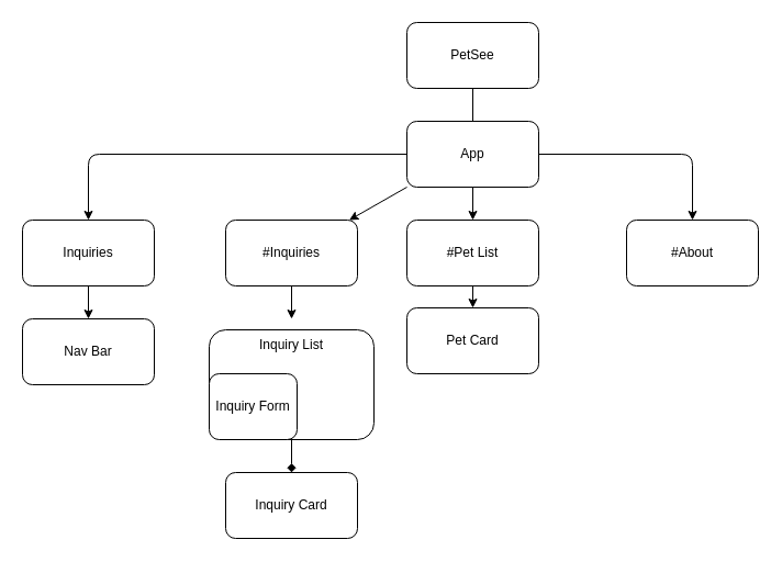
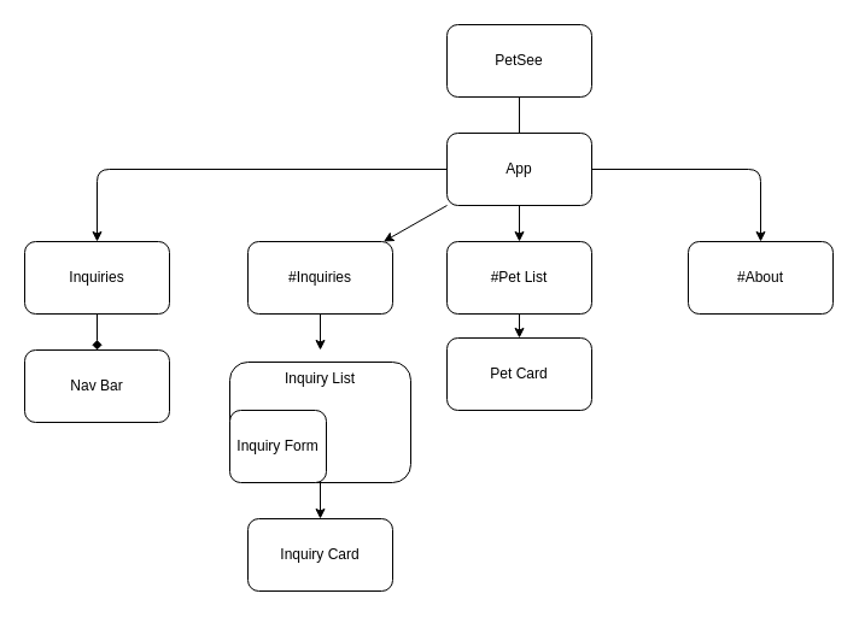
  <mxCell id="0" />
  <mxCell id="1" parent="0" />
  <mxCell id="2" style="edgeStyle=none;html=1;exitX=0.5;exitY=1;exitDx=0;exitDy=0;entryX=0.5;entryY=0;entryDx=0;entryDy=0;endArrow=none;" parent="1" source="3" target="7" edge="1"><mxGeometry relative="1" as="geometry" /></mxCell>
  <mxCell id="3" value="PetSee" style="rounded=1;whiteSpace=wrap;html=1;" parent="1" vertex="1"><mxGeometry x="370" y="20" width="120" height="60" as="geometry" /></mxCell>
  <mxCell id="4" style="edgeStyle=none;html=1;exitX=0;exitY=0.5;exitDx=0;exitDy=0;entryX=0.5;entryY=0;entryDx=0;entryDy=0;" parent="1" source="7" target="13" edge="1"><mxGeometry relative="1" as="geometry"><Array as="points"><mxPoint x="80" y="140" /></Array></mxGeometry></mxCell>
  <mxCell id="5" style="edgeStyle=none;html=1;exitX=0.5;exitY=1;exitDx=0;exitDy=0;entryX=0.5;entryY=0;entryDx=0;entryDy=0;" parent="1" source="7" target="8" edge="1"><mxGeometry relative="1" as="geometry" /></mxCell>
  <mxCell id="6" style="edgeStyle=none;html=1;exitX=1;exitY=0.5;exitDx=0;exitDy=0;entryX=0.5;entryY=0;entryDx=0;entryDy=0;" parent="1" source="7" target="9" edge="1"><mxGeometry relative="1" as="geometry"><Array as="points"><mxPoint x="630" y="140" /></Array></mxGeometry></mxCell>
  <mxCell id="7" value="App&lt;br&gt;" style="rounded=1;whiteSpace=wrap;html=1;" parent="1" vertex="1"><mxGeometry x="370" y="110" width="120" height="60" as="geometry" /></mxCell>
  <mxCell id="8" value="#Pet List" style="rounded=1;whiteSpace=wrap;html=1;" parent="1" vertex="1"><mxGeometry x="370" y="200" width="120" height="60" as="geometry" /></mxCell>
  <mxCell id="9" value="#About" style="rounded=1;whiteSpace=wrap;html=1;" parent="1" vertex="1"><mxGeometry x="570" y="200" width="120" height="60" as="geometry" /></mxCell>
- <mxCell id="10" value="" style="edgeStyle=none;html=1;exitX=0.5;exitY=1;exitDx=0;exitDy=0;" parent="1" source="13" target="14" edge="1"><mxGeometry relative="1" as="geometry" /></mxCell>
+ <mxCell id="10" value="" style="edgeStyle=none;html=1;exitX=0.5;exitY=1;exitDx=0;exitDy=0;endArrow=diamond;" parent="1" source="13" target="14" edge="1"><mxGeometry relative="1" as="geometry" /></mxCell>
  <mxCell id="11" value="#Inquiries" style="rounded=1;whiteSpace=wrap;html=1;" parent="1" vertex="1"><mxGeometry x="205" y="200" width="120" height="60" as="geometry" /></mxCell>
  <mxCell id="12" value="Pet Card" style="rounded=1;whiteSpace=wrap;html=1;" parent="1" vertex="1"><mxGeometry x="370" y="280" width="120" height="60" as="geometry" /></mxCell>
  <mxCell id="13" value="Inquiries" style="rounded=1;whiteSpace=wrap;html=1;" parent="1" vertex="1"><mxGeometry x="20" y="200" width="120" height="60" as="geometry" /></mxCell>
  <mxCell id="14" value="Nav Bar" style="rounded=1;whiteSpace=wrap;html=1;" parent="1" vertex="1"><mxGeometry x="20" y="290" width="120" height="60" as="geometry" /></mxCell>
  <mxCell id="15" value="" style="endArrow=classic;html=1;exitX=0.5;exitY=1;exitDx=0;exitDy=0;entryX=0.5;entryY=0;entryDx=0;entryDy=0;" parent="1" source="8" target="12" edge="1"><mxGeometry width="50" height="50" relative="1" as="geometry"><mxPoint x="420" y="330" as="sourcePoint" /><mxPoint x="470" y="280" as="targetPoint" /></mxGeometry></mxCell>
  <mxCell id="16" value="" style="endArrow=classic;html=1;exitX=0;exitY=1;exitDx=0;exitDy=0;" parent="1" source="7" target="11" edge="1"><mxGeometry width="50" height="50" relative="1" as="geometry"><mxPoint x="360" y="230" as="sourcePoint" /><mxPoint x="470" y="280" as="targetPoint" /></mxGeometry></mxCell>
  <mxCell id="17" value="Inquiry List" style="rounded=1;whiteSpace=wrap;html=1;verticalAlign=top;" vertex="1" parent="1"><mxGeometry x="190" y="300" width="150" height="100" as="geometry" /></mxCell>
  <mxCell id="18" value="Inquiry Form" style="rounded=1;whiteSpace=wrap;html=1;" vertex="1" parent="1"><mxGeometry x="190" y="340" width="80" height="60" as="geometry" /></mxCell>
  <mxCell id="19" value="Inquiry Card" style="rounded=1;whiteSpace=wrap;html=1;" vertex="1" parent="1"><mxGeometry x="205" y="430" width="120" height="60" as="geometry" /></mxCell>
  <mxCell id="20" value="" style="endArrow=classic;html=1;exitX=0.5;exitY=1;exitDx=0;exitDy=0;" edge="1" parent="1" source="11"><mxGeometry width="50" height="50" relative="1" as="geometry"><mxPoint x="280" y="270" as="sourcePoint" /><mxPoint x="265" y="290" as="targetPoint" /></mxGeometry></mxCell>
- <mxCell id="21" value="" style="endArrow=diamond;html=1;exitX=0.5;exitY=1;exitDx=0;exitDy=0;entryX=0.5;entryY=0;entryDx=0;entryDy=0;" edge="1" parent="1" source="17" target="19"><mxGeometry width="50" height="50" relative="1" as="geometry"><mxPoint x="460" y="330" as="sourcePoint" /><mxPoint x="510" y="280" as="targetPoint" /></mxGeometry></mxCell>
+ <mxCell id="21" value="" style="endArrow=classic;html=1;exitX=0.5;exitY=1;exitDx=0;exitDy=0;entryX=0.5;entryY=0;entryDx=0;entryDy=0;" edge="1" parent="1" source="17" target="19"><mxGeometry width="50" height="50" relative="1" as="geometry"><mxPoint x="460" y="330" as="sourcePoint" /><mxPoint x="510" y="280" as="targetPoint" /></mxGeometry></mxCell>
